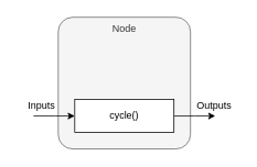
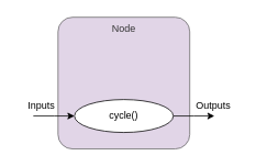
  <mxCell id="0" />
  <mxCell id="1" parent="0" />
- <mxCell id="2" value="Node" style="rounded=1;whiteSpace=wrap;html=1;verticalAlign=top;arcSize=11;fillColor=#f5f5f5;fontColor=#333333;strokeColor=#666666;" parent="1" vertex="1"><mxGeometry x="70" y="20" width="160" height="160" as="geometry" /></mxCell>
+ <mxCell id="2" value="Node" style="rounded=1;whiteSpace=wrap;html=1;verticalAlign=top;arcSize=11;fillColor=#e1d5e7;fontColor=#333333;strokeColor=#666666;" parent="1" vertex="1"><mxGeometry x="70" y="20" width="160" height="160" as="geometry" /></mxCell>
  <mxCell id="3" style="edgeStyle=orthogonalEdgeStyle;rounded=0;orthogonalLoop=1;jettySize=auto;html=1;exitX=1;exitY=0.5;exitDx=0;exitDy=0;" parent="1" source="5" edge="1"><mxGeometry relative="1" as="geometry"><mxPoint x="260" y="140" as="targetPoint" /></mxGeometry></mxCell>
  <mxCell id="4" style="edgeStyle=orthogonalEdgeStyle;rounded=0;orthogonalLoop=1;jettySize=auto;html=1;exitX=0;exitY=0.5;exitDx=0;exitDy=0;startArrow=classic;startFill=1;endArrow=none;endFill=0;" parent="1" source="5" edge="1"><mxGeometry relative="1" as="geometry"><mxPoint x="40" y="140" as="targetPoint" /></mxGeometry></mxCell>
- <mxCell id="5" value="cycle()" style="rounded=0;whiteSpace=wrap;html=1;" parent="1" vertex="1"><mxGeometry x="90" y="120" width="120" height="40" as="geometry" /></mxCell>
+ <mxCell id="5" value="cycle()" style="ellipse;whiteSpace=wrap;html=1;" parent="1" vertex="1"><mxGeometry x="90" y="120" width="120" height="40" as="geometry" /></mxCell>
  <mxCell id="6" value="&lt;div&gt;Inputs&lt;/div&gt;" style="text;html=1;strokeColor=none;fillColor=none;align=center;verticalAlign=middle;whiteSpace=wrap;rounded=0;" parent="1" vertex="1"><mxGeometry x="20" y="113" width="60" height="30" as="geometry" /></mxCell>
  <mxCell id="7" value="Outputs" style="text;html=1;strokeColor=none;fillColor=none;align=center;verticalAlign=middle;whiteSpace=wrap;rounded=0;" parent="1" vertex="1"><mxGeometry x="229" y="113" width="60" height="30" as="geometry" /></mxCell>
